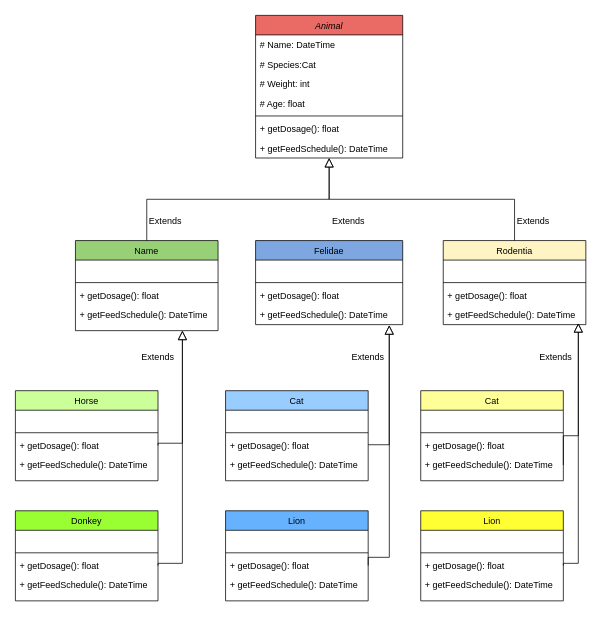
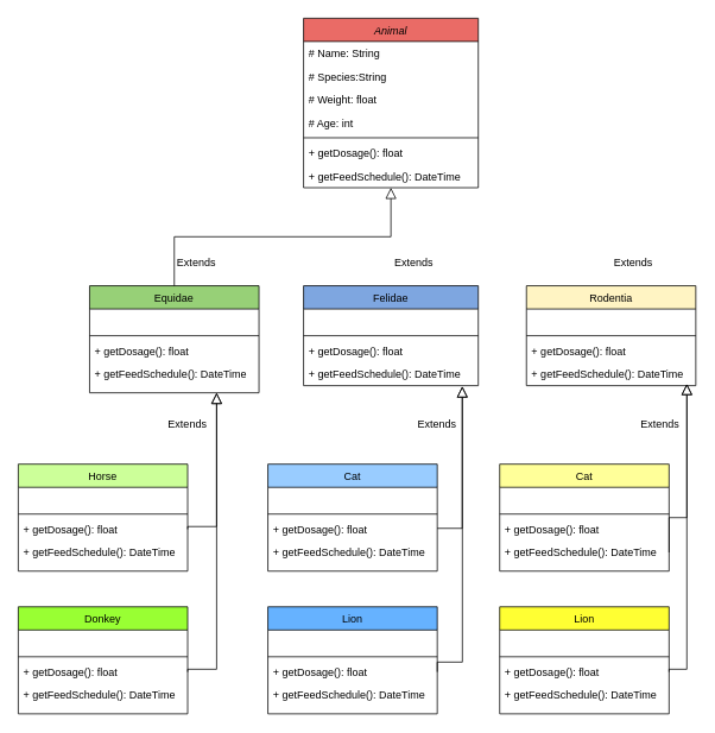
  <mxCell id="0" />
  <mxCell id="1" parent="0" />
  <mxCell id="2" value="Animal" style="swimlane;fontStyle=2;align=center;verticalAlign=top;childLayout=stackLayout;horizontal=1;startSize=26;horizontalStack=0;resizeParent=1;resizeLast=0;collapsible=1;marginBottom=0;rounded=0;shadow=0;strokeWidth=1;fillColor=#EA6B66;" parent="1" vertex="1"><mxGeometry x="340" y="20" width="196" height="190" as="geometry"><mxRectangle x="230" y="140" width="160" height="26" as="alternateBounds" /></mxGeometry></mxCell>
- <mxCell id="3" value="# Name: DateTime" style="text;align=left;verticalAlign=top;spacingLeft=4;spacingRight=4;overflow=hidden;rotatable=0;points=[[0,0.5],[1,0.5]];portConstraint=eastwest;" parent="2" vertex="1"><mxGeometry y="26" width="196" height="26" as="geometry" /></mxCell>
- <mxCell id="4" value="# Species:Cat" style="text;align=left;verticalAlign=top;spacingLeft=4;spacingRight=4;overflow=hidden;rotatable=0;points=[[0,0.5],[1,0.5]];portConstraint=eastwest;rounded=0;shadow=0;html=0;" parent="2" vertex="1"><mxGeometry y="52" width="196" height="26" as="geometry" /></mxCell>
- <mxCell id="5" value="# Weight: int" style="text;align=left;verticalAlign=top;spacingLeft=4;spacingRight=4;overflow=hidden;rotatable=0;points=[[0,0.5],[1,0.5]];portConstraint=eastwest;rounded=0;shadow=0;html=0;" parent="2" vertex="1"><mxGeometry y="78" width="196" height="26" as="geometry" /></mxCell>
- <mxCell id="6" value="# Age: float" style="text;align=left;verticalAlign=top;spacingLeft=4;spacingRight=4;overflow=hidden;rotatable=0;points=[[0,0.5],[1,0.5]];portConstraint=eastwest;rounded=0;shadow=0;html=0;" vertex="1" parent="2"><mxGeometry y="104" width="196" height="26" as="geometry" /></mxCell>
+ <mxCell id="3" value="# Name: String" style="text;align=left;verticalAlign=top;spacingLeft=4;spacingRight=4;overflow=hidden;rotatable=0;points=[[0,0.5],[1,0.5]];portConstraint=eastwest;" parent="2" vertex="1"><mxGeometry y="26" width="196" height="26" as="geometry" /></mxCell>
+ <mxCell id="4" value="# Species:String" style="text;align=left;verticalAlign=top;spacingLeft=4;spacingRight=4;overflow=hidden;rotatable=0;points=[[0,0.5],[1,0.5]];portConstraint=eastwest;rounded=0;shadow=0;html=0;" parent="2" vertex="1"><mxGeometry y="52" width="196" height="26" as="geometry" /></mxCell>
+ <mxCell id="5" value="# Weight: float" style="text;align=left;verticalAlign=top;spacingLeft=4;spacingRight=4;overflow=hidden;rotatable=0;points=[[0,0.5],[1,0.5]];portConstraint=eastwest;rounded=0;shadow=0;html=0;" parent="2" vertex="1"><mxGeometry y="78" width="196" height="26" as="geometry" /></mxCell>
+ <mxCell id="6" value="# Age: int" style="text;align=left;verticalAlign=top;spacingLeft=4;spacingRight=4;overflow=hidden;rotatable=0;points=[[0,0.5],[1,0.5]];portConstraint=eastwest;rounded=0;shadow=0;html=0;" vertex="1" parent="2"><mxGeometry y="104" width="196" height="26" as="geometry" /></mxCell>
  <mxCell id="7" value="" style="line;html=1;strokeWidth=1;align=left;verticalAlign=middle;spacingTop=-1;spacingLeft=3;spacingRight=3;rotatable=0;labelPosition=right;points=[];portConstraint=eastwest;" parent="2" vertex="1"><mxGeometry y="130" width="196" height="8" as="geometry" /></mxCell>
  <mxCell id="8" value="+ getDosage(): float" style="text;align=left;verticalAlign=top;spacingLeft=4;spacingRight=4;overflow=hidden;rotatable=0;points=[[0,0.5],[1,0.5]];portConstraint=eastwest;" parent="2" vertex="1"><mxGeometry y="138" width="196" height="26" as="geometry" /></mxCell>
  <mxCell id="9" value="+ getFeedSchedule(): DateTime" style="text;align=left;verticalAlign=top;spacingLeft=4;spacingRight=4;overflow=hidden;rotatable=0;points=[[0,0.5],[1,0.5]];portConstraint=eastwest;" vertex="1" parent="2"><mxGeometry y="164" width="196" height="26" as="geometry" /></mxCell>
- <mxCell id="10" value="Name" style="swimlane;fontStyle=0;align=center;verticalAlign=top;childLayout=stackLayout;horizontal=1;startSize=26;horizontalStack=0;resizeParent=1;resizeLast=0;collapsible=1;marginBottom=0;rounded=0;shadow=0;strokeWidth=1;fillColor=#97D077;" parent="1" vertex="1"><mxGeometry x="100" y="320" width="190" height="120" as="geometry"><mxRectangle x="130" y="380" width="160" height="26" as="alternateBounds" /></mxGeometry></mxCell>
+ <mxCell id="10" value="Equidae" style="swimlane;fontStyle=0;align=center;verticalAlign=top;childLayout=stackLayout;horizontal=1;startSize=26;horizontalStack=0;resizeParent=1;resizeLast=0;collapsible=1;marginBottom=0;rounded=0;shadow=0;strokeWidth=1;fillColor=#97D077;" parent="1" vertex="1"><mxGeometry x="100" y="320" width="190" height="120" as="geometry"><mxRectangle x="130" y="380" width="160" height="26" as="alternateBounds" /></mxGeometry></mxCell>
  <mxCell id="11" value=" " style="text;align=left;verticalAlign=top;spacingLeft=4;spacingRight=4;overflow=hidden;rotatable=0;points=[[0,0.5],[1,0.5]];portConstraint=eastwest;" parent="10" vertex="1"><mxGeometry y="26" width="190" height="26" as="geometry" /></mxCell>
  <mxCell id="12" value="" style="line;html=1;strokeWidth=1;align=left;verticalAlign=middle;spacingTop=-1;spacingLeft=3;spacingRight=3;rotatable=0;labelPosition=right;points=[];portConstraint=eastwest;" parent="10" vertex="1"><mxGeometry y="52" width="190" height="8" as="geometry" /></mxCell>
  <mxCell id="13" value="+ getDosage(): float" style="text;align=left;verticalAlign=top;spacingLeft=4;spacingRight=4;overflow=hidden;rotatable=0;points=[[0,0.5],[1,0.5]];portConstraint=eastwest;" vertex="1" parent="10"><mxGeometry y="60" width="190" height="26" as="geometry" /></mxCell>
  <mxCell id="14" value="+ getFeedSchedule(): DateTime" style="text;align=left;verticalAlign=top;spacingLeft=4;spacingRight=4;overflow=hidden;rotatable=0;points=[[0,0.5],[1,0.5]];portConstraint=eastwest;" vertex="1" parent="10"><mxGeometry y="86" width="190" height="26" as="geometry" /></mxCell>
  <mxCell id="15" value="" style="endArrow=block;endSize=10;endFill=0;shadow=0;strokeWidth=1;rounded=0;edgeStyle=elbowEdgeStyle;elbow=vertical;" parent="1" source="10" target="2" edge="1"><mxGeometry width="160" relative="1" as="geometry"><mxPoint x="220" y="203" as="sourcePoint" /><mxPoint x="220" y="203" as="targetPoint" /></mxGeometry></mxCell>
  <mxCell id="16" value="Felidae" style="swimlane;fontStyle=0;align=center;verticalAlign=top;childLayout=stackLayout;horizontal=1;startSize=26;horizontalStack=0;resizeParent=1;resizeLast=0;collapsible=1;marginBottom=0;rounded=0;shadow=0;strokeWidth=1;fillColor=#7EA6E0;" parent="1" vertex="1"><mxGeometry x="340" y="320" width="196" height="112" as="geometry"><mxRectangle x="340" y="380" width="170" height="26" as="alternateBounds" /></mxGeometry></mxCell>
  <mxCell id="17" value=" " style="text;align=left;verticalAlign=top;spacingLeft=4;spacingRight=4;overflow=hidden;rotatable=0;points=[[0,0.5],[1,0.5]];portConstraint=eastwest;" parent="16" vertex="1"><mxGeometry y="26" width="196" height="26" as="geometry" /></mxCell>
  <mxCell id="18" value="" style="line;html=1;strokeWidth=1;align=left;verticalAlign=middle;spacingTop=-1;spacingLeft=3;spacingRight=3;rotatable=0;labelPosition=right;points=[];portConstraint=eastwest;" parent="16" vertex="1"><mxGeometry y="52" width="196" height="8" as="geometry" /></mxCell>
  <mxCell id="19" value="+ getDosage(): float" style="text;align=left;verticalAlign=top;spacingLeft=4;spacingRight=4;overflow=hidden;rotatable=0;points=[[0,0.5],[1,0.5]];portConstraint=eastwest;" vertex="1" parent="16"><mxGeometry y="60" width="196" height="26" as="geometry" /></mxCell>
  <mxCell id="20" value="+ getFeedSchedule(): DateTime" style="text;align=left;verticalAlign=top;spacingLeft=4;spacingRight=4;overflow=hidden;rotatable=0;points=[[0,0.5],[1,0.5]];portConstraint=eastwest;" vertex="1" parent="16"><mxGeometry y="86" width="196" height="26" as="geometry" /></mxCell>
  <mxCell id="21" value="Rodentia" style="swimlane;fontStyle=0;align=center;verticalAlign=top;childLayout=stackLayout;horizontal=1;startSize=26;horizontalStack=0;resizeParent=1;resizeLast=0;collapsible=1;marginBottom=0;rounded=0;shadow=0;strokeWidth=1;fillColor=#FFF4C3;" vertex="1" parent="1"><mxGeometry x="590" y="320" width="190" height="112" as="geometry"><mxRectangle x="340" y="380" width="170" height="26" as="alternateBounds" /></mxGeometry></mxCell>
  <mxCell id="22" value=" " style="text;align=left;verticalAlign=top;spacingLeft=4;spacingRight=4;overflow=hidden;rotatable=0;points=[[0,0.5],[1,0.5]];portConstraint=eastwest;" vertex="1" parent="21"><mxGeometry y="26" width="190" height="26" as="geometry" /></mxCell>
  <mxCell id="23" value="" style="line;html=1;strokeWidth=1;align=left;verticalAlign=middle;spacingTop=-1;spacingLeft=3;spacingRight=3;rotatable=0;labelPosition=right;points=[];portConstraint=eastwest;" vertex="1" parent="21"><mxGeometry y="52" width="190" height="8" as="geometry" /></mxCell>
  <mxCell id="24" value="+ getDosage(): float" style="text;align=left;verticalAlign=top;spacingLeft=4;spacingRight=4;overflow=hidden;rotatable=0;points=[[0,0.5],[1,0.5]];portConstraint=eastwest;" vertex="1" parent="21"><mxGeometry y="60" width="190" height="26" as="geometry" /></mxCell>
  <mxCell id="25" value="+ getFeedSchedule(): DateTime" style="text;align=left;verticalAlign=top;spacingLeft=4;spacingRight=4;overflow=hidden;rotatable=0;points=[[0,0.5],[1,0.5]];portConstraint=eastwest;" vertex="1" parent="21"><mxGeometry y="86" width="190" height="26" as="geometry" /></mxCell>
- <mxCell id="26" value="" style="endArrow=block;endSize=10;endFill=0;shadow=0;strokeWidth=1;rounded=0;edgeStyle=elbowEdgeStyle;elbow=vertical;" edge="1" parent="1" source="21" target="2"><mxGeometry width="160" relative="1" as="geometry"><mxPoint x="360" y="263" as="sourcePoint" /><mxPoint x="340" y="230" as="targetPoint" /></mxGeometry></mxCell>
  <mxCell id="27" value="Horse" style="swimlane;fontStyle=0;align=center;verticalAlign=top;childLayout=stackLayout;horizontal=1;startSize=26;horizontalStack=0;resizeParent=1;resizeLast=0;collapsible=1;marginBottom=0;rounded=0;shadow=0;strokeWidth=1;fillColor=#CCFF99;" vertex="1" parent="1"><mxGeometry y="520" width="190" height="120" as="geometry" x="20"><mxRectangle x="130" y="380" width="160" height="26" as="alternateBounds" /></mxGeometry></mxCell>
  <mxCell id="28" value=" " style="text;align=left;verticalAlign=top;spacingLeft=4;spacingRight=4;overflow=hidden;rotatable=0;points=[[0,0.5],[1,0.5]];portConstraint=eastwest;" vertex="1" parent="27"><mxGeometry y="26" width="190" height="26" as="geometry" /></mxCell>
  <mxCell id="29" value="" style="line;html=1;strokeWidth=1;align=left;verticalAlign=middle;spacingTop=-1;spacingLeft=3;spacingRight=3;rotatable=0;labelPosition=right;points=[];portConstraint=eastwest;" vertex="1" parent="27"><mxGeometry y="52" width="190" height="8" as="geometry" /></mxCell>
  <mxCell id="30" value="+ getDosage(): float" style="text;align=left;verticalAlign=top;spacingLeft=4;spacingRight=4;overflow=hidden;rotatable=0;points=[[0,0.5],[1,0.5]];portConstraint=eastwest;" vertex="1" parent="27"><mxGeometry y="60" width="190" height="26" as="geometry" /></mxCell>
  <mxCell id="31" value="+ getFeedSchedule(): DateTime" style="text;align=left;verticalAlign=top;spacingLeft=4;spacingRight=4;overflow=hidden;rotatable=0;points=[[0,0.5],[1,0.5]];portConstraint=eastwest;" vertex="1" parent="27"><mxGeometry y="86" width="190" height="26" as="geometry" /></mxCell>
  <mxCell id="32" style="edgeStyle=orthogonalEdgeStyle;rounded=0;orthogonalLoop=1;jettySize=auto;html=1;exitX=1;exitY=0.5;exitDx=0;exitDy=0;endArrow=block;endFill=0;" edge="1" parent="27" source="30" target="30"><mxGeometry relative="1" as="geometry" /></mxCell>
  <mxCell id="33" value="Donkey" style="swimlane;fontStyle=0;align=center;verticalAlign=top;childLayout=stackLayout;horizontal=1;startSize=26;horizontalStack=0;resizeParent=1;resizeLast=0;collapsible=1;marginBottom=0;rounded=0;shadow=0;strokeWidth=1;fillColor=#99FF33;" vertex="1" parent="1"><mxGeometry y="680" width="190" height="120" as="geometry" x="20"><mxRectangle x="130" y="380" width="160" height="26" as="alternateBounds" /></mxGeometry></mxCell>
  <mxCell id="34" value=" " style="text;align=left;verticalAlign=top;spacingLeft=4;spacingRight=4;overflow=hidden;rotatable=0;points=[[0,0.5],[1,0.5]];portConstraint=eastwest;" vertex="1" parent="33"><mxGeometry y="26" width="190" height="26" as="geometry" /></mxCell>
  <mxCell id="35" value="" style="line;html=1;strokeWidth=1;align=left;verticalAlign=middle;spacingTop=-1;spacingLeft=3;spacingRight=3;rotatable=0;labelPosition=right;points=[];portConstraint=eastwest;" vertex="1" parent="33"><mxGeometry y="52" width="190" height="8" as="geometry" /></mxCell>
  <mxCell id="36" value="+ getDosage(): float" style="text;align=left;verticalAlign=top;spacingLeft=4;spacingRight=4;overflow=hidden;rotatable=0;points=[[0,0.5],[1,0.5]];portConstraint=eastwest;" vertex="1" parent="33"><mxGeometry y="60" width="190" height="26" as="geometry" /></mxCell>
  <mxCell id="37" value="+ getFeedSchedule(): DateTime" style="text;align=left;verticalAlign=top;spacingLeft=4;spacingRight=4;overflow=hidden;rotatable=0;points=[[0,0.5],[1,0.5]];portConstraint=eastwest;" vertex="1" parent="33"><mxGeometry y="86" width="190" height="26" as="geometry" /></mxCell>
  <mxCell id="38" value="Cat" style="swimlane;fontStyle=0;align=center;verticalAlign=top;childLayout=stackLayout;horizontal=1;startSize=26;horizontalStack=0;resizeParent=1;resizeLast=0;collapsible=1;marginBottom=0;rounded=0;shadow=0;strokeWidth=1;fillColor=#99CCFF;" vertex="1" parent="1"><mxGeometry x="300" y="520" width="190" height="120" as="geometry"><mxRectangle x="130" y="380" width="160" height="26" as="alternateBounds" /></mxGeometry></mxCell>
  <mxCell id="39" value=" " style="text;align=left;verticalAlign=top;spacingLeft=4;spacingRight=4;overflow=hidden;rotatable=0;points=[[0,0.5],[1,0.5]];portConstraint=eastwest;" vertex="1" parent="38"><mxGeometry y="26" width="190" height="26" as="geometry" /></mxCell>
  <mxCell id="40" value="" style="line;html=1;strokeWidth=1;align=left;verticalAlign=middle;spacingTop=-1;spacingLeft=3;spacingRight=3;rotatable=0;labelPosition=right;points=[];portConstraint=eastwest;" vertex="1" parent="38"><mxGeometry y="52" width="190" height="8" as="geometry" /></mxCell>
  <mxCell id="41" value="+ getDosage(): float" style="text;align=left;verticalAlign=top;spacingLeft=4;spacingRight=4;overflow=hidden;rotatable=0;points=[[0,0.5],[1,0.5]];portConstraint=eastwest;" vertex="1" parent="38"><mxGeometry y="60" width="190" height="26" as="geometry" /></mxCell>
  <mxCell id="42" value="+ getFeedSchedule(): DateTime" style="text;align=left;verticalAlign=top;spacingLeft=4;spacingRight=4;overflow=hidden;rotatable=0;points=[[0,0.5],[1,0.5]];portConstraint=eastwest;" vertex="1" parent="38"><mxGeometry y="86" width="190" height="26" as="geometry" /></mxCell>
  <mxCell id="43" value="Lion" style="swimlane;fontStyle=0;align=center;verticalAlign=top;childLayout=stackLayout;horizontal=1;startSize=26;horizontalStack=0;resizeParent=1;resizeLast=0;collapsible=1;marginBottom=0;rounded=0;shadow=0;strokeWidth=1;fillColor=#66B2FF;" vertex="1" parent="1"><mxGeometry x="300" y="680" width="190" height="120" as="geometry"><mxRectangle x="130" y="380" width="160" height="26" as="alternateBounds" /></mxGeometry></mxCell>
  <mxCell id="44" value=" " style="text;align=left;verticalAlign=top;spacingLeft=4;spacingRight=4;overflow=hidden;rotatable=0;points=[[0,0.5],[1,0.5]];portConstraint=eastwest;" vertex="1" parent="43"><mxGeometry y="26" width="190" height="26" as="geometry" /></mxCell>
  <mxCell id="45" value="" style="line;html=1;strokeWidth=1;align=left;verticalAlign=middle;spacingTop=-1;spacingLeft=3;spacingRight=3;rotatable=0;labelPosition=right;points=[];portConstraint=eastwest;" vertex="1" parent="43"><mxGeometry y="52" width="190" height="8" as="geometry" /></mxCell>
  <mxCell id="46" value="+ getDosage(): float" style="text;align=left;verticalAlign=top;spacingLeft=4;spacingRight=4;overflow=hidden;rotatable=0;points=[[0,0.5],[1,0.5]];portConstraint=eastwest;" vertex="1" parent="43"><mxGeometry y="60" width="190" height="26" as="geometry" /></mxCell>
  <mxCell id="47" value="+ getFeedSchedule(): DateTime" style="text;align=left;verticalAlign=top;spacingLeft=4;spacingRight=4;overflow=hidden;rotatable=0;points=[[0,0.5],[1,0.5]];portConstraint=eastwest;" vertex="1" parent="43"><mxGeometry y="86" width="190" height="26" as="geometry" /></mxCell>
  <mxCell id="48" value="Cat" style="swimlane;fontStyle=0;align=center;verticalAlign=top;childLayout=stackLayout;horizontal=1;startSize=26;horizontalStack=0;resizeParent=1;resizeLast=0;collapsible=1;marginBottom=0;rounded=0;shadow=0;strokeWidth=1;fillColor=#FFFF99;" vertex="1" parent="1"><mxGeometry x="560" y="520" width="190" height="120" as="geometry"><mxRectangle x="130" y="380" width="160" height="26" as="alternateBounds" /></mxGeometry></mxCell>
  <mxCell id="49" value=" " style="text;align=left;verticalAlign=top;spacingLeft=4;spacingRight=4;overflow=hidden;rotatable=0;points=[[0,0.5],[1,0.5]];portConstraint=eastwest;" vertex="1" parent="48"><mxGeometry y="26" width="190" height="26" as="geometry" /></mxCell>
  <mxCell id="50" value="" style="line;html=1;strokeWidth=1;align=left;verticalAlign=middle;spacingTop=-1;spacingLeft=3;spacingRight=3;rotatable=0;labelPosition=right;points=[];portConstraint=eastwest;" vertex="1" parent="48"><mxGeometry y="52" width="190" height="8" as="geometry" /></mxCell>
  <mxCell id="51" value="+ getDosage(): float" style="text;align=left;verticalAlign=top;spacingLeft=4;spacingRight=4;overflow=hidden;rotatable=0;points=[[0,0.5],[1,0.5]];portConstraint=eastwest;" vertex="1" parent="48"><mxGeometry y="60" width="190" height="26" as="geometry" /></mxCell>
  <mxCell id="52" value="+ getFeedSchedule(): DateTime" style="text;align=left;verticalAlign=top;spacingLeft=4;spacingRight=4;overflow=hidden;rotatable=0;points=[[0,0.5],[1,0.5]];portConstraint=eastwest;" vertex="1" parent="48"><mxGeometry y="86" width="190" height="26" as="geometry" /></mxCell>
  <mxCell id="53" value="Lion" style="swimlane;fontStyle=0;align=center;verticalAlign=top;childLayout=stackLayout;horizontal=1;startSize=26;horizontalStack=0;resizeParent=1;resizeLast=0;collapsible=1;marginBottom=0;rounded=0;shadow=0;strokeWidth=1;fillColor=#FFFF33;" vertex="1" parent="1"><mxGeometry x="560" y="680" width="190" height="120" as="geometry"><mxRectangle x="130" y="380" width="160" height="26" as="alternateBounds" /></mxGeometry></mxCell>
  <mxCell id="54" value=" " style="text;align=left;verticalAlign=top;spacingLeft=4;spacingRight=4;overflow=hidden;rotatable=0;points=[[0,0.5],[1,0.5]];portConstraint=eastwest;" vertex="1" parent="53"><mxGeometry y="26" width="190" height="26" as="geometry" /></mxCell>
  <mxCell id="55" value="" style="line;html=1;strokeWidth=1;align=left;verticalAlign=middle;spacingTop=-1;spacingLeft=3;spacingRight=3;rotatable=0;labelPosition=right;points=[];portConstraint=eastwest;" vertex="1" parent="53"><mxGeometry y="52" width="190" height="8" as="geometry" /></mxCell>
  <mxCell id="56" value="+ getDosage(): float" style="text;align=left;verticalAlign=top;spacingLeft=4;spacingRight=4;overflow=hidden;rotatable=0;points=[[0,0.5],[1,0.5]];portConstraint=eastwest;" vertex="1" parent="53"><mxGeometry y="60" width="190" height="26" as="geometry" /></mxCell>
  <mxCell id="57" value="+ getFeedSchedule(): DateTime" style="text;align=left;verticalAlign=top;spacingLeft=4;spacingRight=4;overflow=hidden;rotatable=0;points=[[0,0.5],[1,0.5]];portConstraint=eastwest;" vertex="1" parent="53"><mxGeometry y="86" width="190" height="26" as="geometry" /></mxCell>
  <mxCell id="58" value="" style="endArrow=block;endSize=10;endFill=0;shadow=0;strokeWidth=1;rounded=0;edgeStyle=elbowEdgeStyle;elbow=vertical;exitX=1;exitY=0.5;exitDx=0;exitDy=0;entryX=0.75;entryY=1;entryDx=0;entryDy=0;" edge="1" parent="1" source="30" target="10"><mxGeometry width="160" relative="1" as="geometry"><mxPoint x="205" y="330" as="sourcePoint" /><mxPoint x="448" y="220" as="targetPoint" /><Array as="points"><mxPoint x="230" y="590" /></Array></mxGeometry></mxCell>
  <mxCell id="59" value="" style="endArrow=block;endSize=10;endFill=0;shadow=0;strokeWidth=1;rounded=0;edgeStyle=elbowEdgeStyle;elbow=vertical;exitX=1;exitY=0.5;exitDx=0;exitDy=0;entryX=0.75;entryY=1;entryDx=0;entryDy=0;" edge="1" parent="1" source="36" target="10"><mxGeometry width="160" relative="1" as="geometry"><mxPoint x="220" y="603" as="sourcePoint" /><mxPoint x="270" y="530" as="targetPoint" /><Array as="points"><mxPoint x="230" y="750" /><mxPoint x="230" y="753" /></Array></mxGeometry></mxCell>
  <mxCell id="60" value="" style="endArrow=block;endSize=10;endFill=0;shadow=0;strokeWidth=1;rounded=0;edgeStyle=elbowEdgeStyle;elbow=vertical;exitX=1;exitY=0.5;exitDx=0;exitDy=0;entryX=0.909;entryY=1.023;entryDx=0;entryDy=0;entryPerimeter=0;" edge="1" parent="1" source="46" target="20"><mxGeometry width="160" relative="1" as="geometry"><mxPoint x="503.5" y="745" as="sourcePoint" /><mxPoint x="490" y="440" as="targetPoint" /><Array as="points"><mxPoint x="523.5" y="742" /><mxPoint x="523.5" y="745" /></Array></mxGeometry></mxCell>
  <mxCell id="61" value="" style="endArrow=block;endSize=10;endFill=0;shadow=0;strokeWidth=1;rounded=0;edgeStyle=elbowEdgeStyle;elbow=vertical;exitX=1;exitY=0.5;exitDx=0;exitDy=0;entryX=0.908;entryY=1.075;entryDx=0;entryDy=0;entryPerimeter=0;" edge="1" parent="1"><mxGeometry width="160" relative="1" as="geometry"><mxPoint x="490" y="592" as="sourcePoint" /><mxPoint x="517.968" y="432.95" as="targetPoint" /><Array as="points"><mxPoint x="520" y="592" /><mxPoint x="533.5" y="754" /></Array></mxGeometry></mxCell>
  <mxCell id="62" value="" style="endArrow=block;endSize=10;endFill=0;shadow=0;strokeWidth=1;rounded=0;edgeStyle=elbowEdgeStyle;elbow=vertical;exitX=1;exitY=0.5;exitDx=0;exitDy=0;entryX=0.947;entryY=0.923;entryDx=0;entryDy=0;entryPerimeter=0;" edge="1" parent="1" source="56" target="25"><mxGeometry width="160" relative="1" as="geometry"><mxPoint x="500" y="763" as="sourcePoint" /><mxPoint x="780" y="440" as="targetPoint" /><Array as="points"><mxPoint x="770" y="750" /><mxPoint x="533.5" y="755" /></Array></mxGeometry></mxCell>
  <mxCell id="63" value="" style="endArrow=block;endSize=10;endFill=0;shadow=0;strokeWidth=1;rounded=0;edgeStyle=elbowEdgeStyle;elbow=vertical;exitX=1;exitY=0.5;exitDx=0;exitDy=0;" edge="1" parent="1" source="52"><mxGeometry width="160" relative="1" as="geometry"><mxPoint x="760" y="763" as="sourcePoint" /><mxPoint x="770" y="430" as="targetPoint" /><Array as="points"><mxPoint x="770" y="580" /><mxPoint x="543.5" y="765" /></Array></mxGeometry></mxCell>
  <mxCell id="64" value="Extends" style="text;html=1;strokeColor=none;fillColor=none;align=center;verticalAlign=middle;whiteSpace=wrap;rounded=0;" vertex="1" parent="1"><mxGeometry x="190" y="280" width="60" height="30" as="geometry" /></mxCell>
  <mxCell id="65" value="Extends" style="text;html=1;strokeColor=none;fillColor=none;align=center;verticalAlign=middle;whiteSpace=wrap;rounded=0;" vertex="1" parent="1"><mxGeometry x="434" y="280" width="60" height="30" as="geometry" /></mxCell>
  <mxCell id="66" value="Extends" style="text;html=1;strokeColor=none;fillColor=none;align=center;verticalAlign=middle;whiteSpace=wrap;rounded=0;" vertex="1" parent="1"><mxGeometry x="680" y="280" width="60" height="30" as="geometry" /></mxCell>
  <mxCell id="67" value="Extends" style="text;html=1;strokeColor=none;fillColor=none;align=center;verticalAlign=middle;whiteSpace=wrap;rounded=0;" vertex="1" parent="1"><mxGeometry x="460" y="460" width="60" height="30" as="geometry" /></mxCell>
  <mxCell id="68" value="Extends" style="text;html=1;strokeColor=none;fillColor=none;align=center;verticalAlign=middle;whiteSpace=wrap;rounded=0;" vertex="1" parent="1"><mxGeometry x="180" y="460" width="60" height="30" as="geometry" /></mxCell>
  <mxCell id="69" value="Extends" style="text;html=1;strokeColor=none;fillColor=none;align=center;verticalAlign=middle;whiteSpace=wrap;rounded=0;" vertex="1" parent="1"><mxGeometry x="710" y="460" width="60" height="30" as="geometry" /></mxCell>
